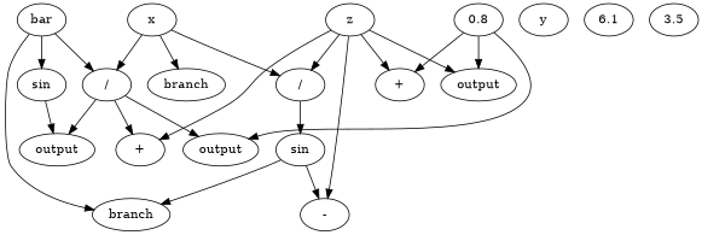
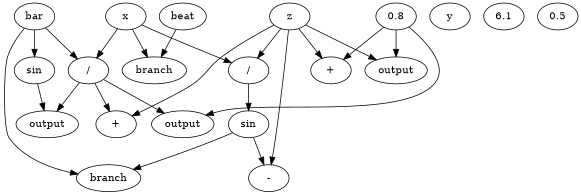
  digraph {
    n1 [label=bar]
    n2 [label="/"]
    n3 [label=sin]
    n4 [label=branch]
    n5 [label="+"]
    n6 [label=output]
    n7 [label=output]
+   n8 [label=beat]
    n9 [label=branch]
    n10 [label=x]
    n11 [label="/"]
    n12 [label=sin]
    n13 [label=y]
    n14 [label=z]
    n15 [label="-"]
    n16 [label="+"]
    n17 [label=output]
    n18 [label=6.1]
    n19 [label=0.8]
-   n20 [label=3.5]
+   n20 [label=0.5]
    n1 -> n2
    n1 -> n3
    n1 -> n4
    n2 -> n5
    n2 -> n6
    n2 -> n7
    n3 -> n7
+   n8 -> n9
    n10 -> n2
    n10 -> n9
    n10 -> n11
    n11 -> n12
    n12 -> n4
    n12 -> n15
    n14 -> n5
    n14 -> n11
    n14 -> n15
    n14 -> n16
    n14 -> n17
    n19 -> n6
    n19 -> n16
    n19 -> n17
  }
